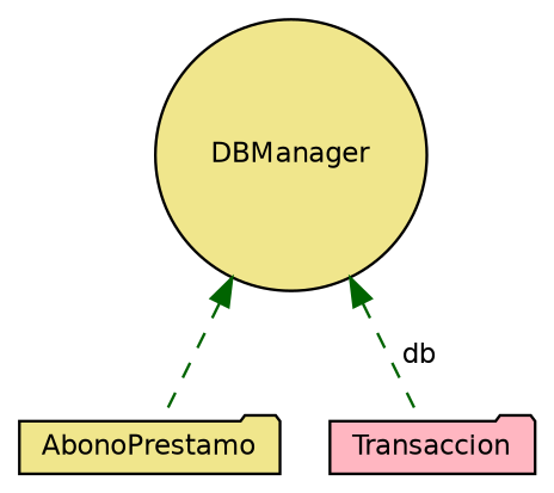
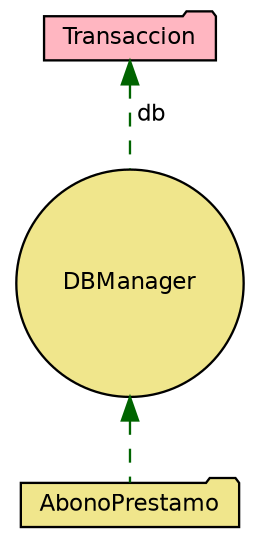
  digraph {
    node [color=black fillcolor=khaki fontname=Helvetica fontsize=10 shape=folder style=filled]
    edge [color=darkgreen dir=back fontname=Helvetica fontsize=10 labelfontname=Helvetica labelfontsize=10 style=dashed]
    n1 [fontcolor=black height=0.2 label=AbonoPrestamo width=0.4]
    n2 [fillcolor=lightpink height=0.2 label=Transaccion width=0.4]
    n3 [height=0.2 label=DBManager shape=circle width=0.4]
    n3 -> n1
-   n3 -> n2 [label=" db"]
+   n2 -> n3 [label=" db"]
  }
